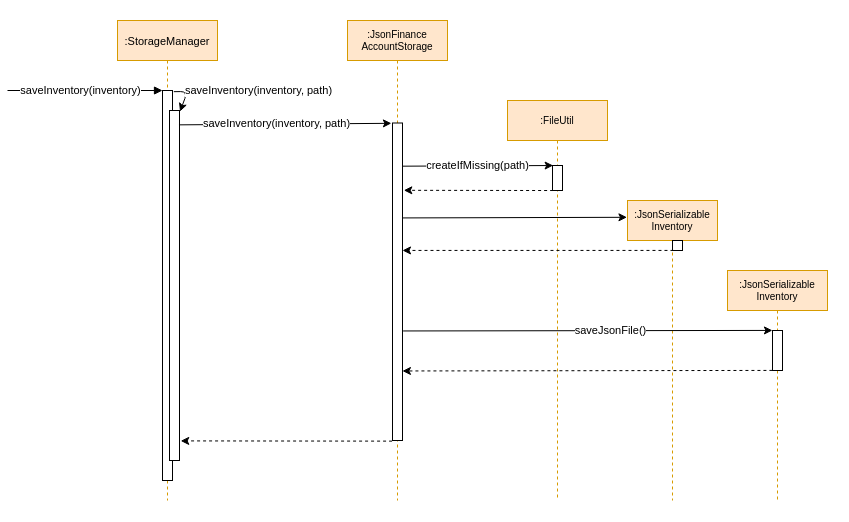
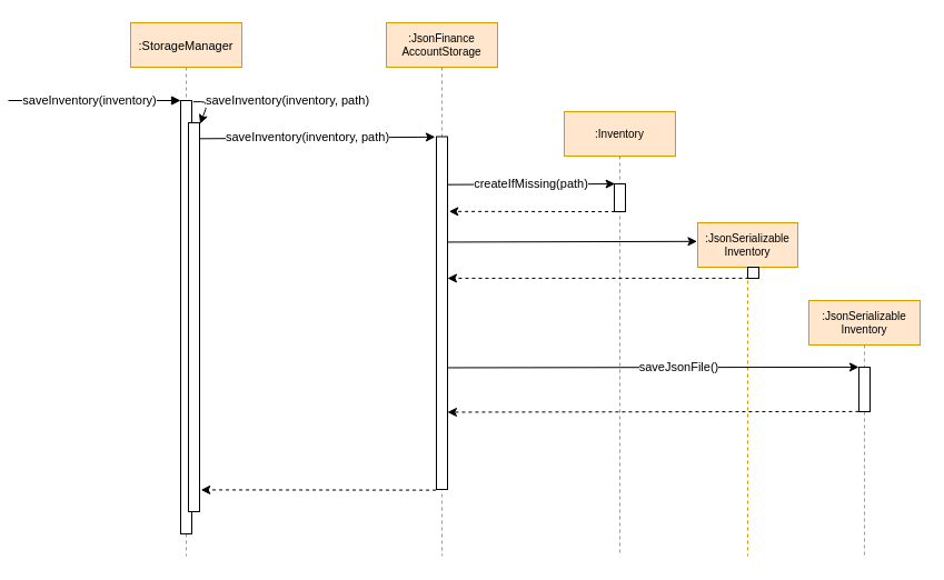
  <mxCell id="0" />
  <mxCell id="1" parent="0" />
  <mxCell id="2" value=":StorageManager" style="shape=umlLifeline;perimeter=lifelinePerimeter;container=1;collapsible=0;recursiveResize=0;rounded=0;shadow=0;strokeWidth=1;fontSize=11;fillColor=#ffe6cc;strokeColor=#d79b00;" parent="1" vertex="1"><mxGeometry x="20" y="20" width="100" height="480" as="geometry" /></mxCell>
  <mxCell id="3" value="" style="points=[];perimeter=orthogonalPerimeter;rounded=0;shadow=0;strokeWidth=1;" parent="2" vertex="1"><mxGeometry x="45" y="70" width="10" height="390" as="geometry" /></mxCell>
  <mxCell id="4" value="" style="verticalAlign=bottom;startArrow=none;endArrow=block;startSize=8;shadow=0;strokeWidth=1;startFill=0;" parent="2" target="3" edge="1"><mxGeometry relative="1" as="geometry"><mxPoint x="-110" y="70" as="sourcePoint" /></mxGeometry></mxCell>
  <mxCell id="5" value="saveInventory(inventory)" style="edgeLabel;html=1;align=center;verticalAlign=middle;resizable=0;points=[];" parent="4" vertex="1" connectable="0"><mxGeometry x="-0.075" y="1" relative="1" as="geometry"><mxPoint as="offset" /></mxGeometry></mxCell>
  <mxCell id="6" value="" style="points=[];perimeter=orthogonalPerimeter;rounded=0;shadow=0;strokeWidth=1;" parent="2" vertex="1"><mxGeometry x="52" y="90" width="10" height="350" as="geometry" /></mxCell>
  <mxCell id="7" value="" style="endArrow=classic;html=1;exitX=1.131;exitY=0.003;exitDx=0;exitDy=0;exitPerimeter=0;entryX=1.052;entryY=0.003;entryDx=0;entryDy=0;entryPerimeter=0;" parent="2" source="3" target="6" edge="1"><mxGeometry width="50" height="50" relative="1" as="geometry"><mxPoint x="280" y="240" as="sourcePoint" /><mxPoint x="330" y="190" as="targetPoint" /><Array as="points"><mxPoint x="70" y="71" /></Array></mxGeometry></mxCell>
  <mxCell id="8" value="saveInventory(inventory, path)" style="edgeLabel;html=1;align=center;verticalAlign=middle;resizable=0;points=[];fontSize=11;" parent="7" vertex="1" connectable="0"><mxGeometry x="-0.667" y="-2" relative="1" as="geometry"><mxPoint x="78.15" y="-3.1" as="offset" /></mxGeometry></mxCell>
  <mxCell id="9" value=":JsonFinance&#10;AccountStorage" style="shape=umlLifeline;perimeter=lifelinePerimeter;container=1;collapsible=0;recursiveResize=0;rounded=0;shadow=0;strokeWidth=1;horizontal=1;fontSize=10;fillColor=#ffe6cc;strokeColor=#d79b00;" parent="1" vertex="1"><mxGeometry x="250" y="20" width="100" height="480" as="geometry" /></mxCell>
  <mxCell id="10" value="" style="points=[];perimeter=orthogonalPerimeter;rounded=0;shadow=0;strokeWidth=1;" parent="9" vertex="1"><mxGeometry x="45" y="102.5" width="10" height="317.5" as="geometry" /></mxCell>
  <mxCell id="11" value="" style="endArrow=classic;html=1;entryX=-0.11;entryY=0.001;entryDx=0;entryDy=0;entryPerimeter=0;exitX=0.948;exitY=0.041;exitDx=0;exitDy=0;exitPerimeter=0;" parent="1" source="6" target="10" edge="1"><mxGeometry width="50" height="50" relative="1" as="geometry"><mxPoint x="52" y="105" as="sourcePoint" /><mxPoint x="320" y="210" as="targetPoint" /></mxGeometry></mxCell>
  <mxCell id="12" value="saveInventory(inventory, path)" style="edgeLabel;html=1;align=center;verticalAlign=middle;resizable=0;points=[];" parent="11" vertex="1" connectable="0"><mxGeometry x="-0.27" y="1" relative="1" as="geometry"><mxPoint x="18.69" y="-0.29" as="offset" /></mxGeometry></mxCell>
- <mxCell id="13" value=":FileUtil" style="shape=umlLifeline;perimeter=lifelinePerimeter;container=1;collapsible=0;recursiveResize=0;rounded=0;shadow=0;strokeWidth=1;fontSize=10;fillColor=#ffe6cc;strokeColor=#d79b00;" parent="1" vertex="1"><mxGeometry x="410" y="100" width="100" height="400" as="geometry" /></mxCell>
+ <mxCell id="13" value=":Inventory" style="shape=umlLifeline;perimeter=lifelinePerimeter;container=1;collapsible=0;recursiveResize=0;rounded=0;shadow=0;strokeWidth=1;fontSize=10;fillColor=#ffe6cc;strokeColor=#d79b00;" parent="1" vertex="1"><mxGeometry x="410" y="100" width="100" height="400" as="geometry" /></mxCell>
  <mxCell id="14" value="" style="points=[];perimeter=orthogonalPerimeter;rounded=0;shadow=0;strokeWidth=1;" parent="13" vertex="1"><mxGeometry x="45" y="65" width="10" height="25" as="geometry" /></mxCell>
  <mxCell id="15" value="createIfMissing(path)" style="endArrow=classic;html=1;entryX=0.062;entryY=0.001;entryDx=0;entryDy=0;entryPerimeter=0;exitX=0.993;exitY=0.136;exitDx=0;exitDy=0;exitPerimeter=0;" parent="1" source="10" target="14" edge="1"><mxGeometry width="50" height="50" relative="1" as="geometry"><mxPoint x="350" y="260" as="sourcePoint" /><mxPoint x="400" y="210" as="targetPoint" /></mxGeometry></mxCell>
  <mxCell id="16" value="" style="endArrow=classic;html=1;dashed=1;fontSize=11;entryX=1.121;entryY=0.944;entryDx=0;entryDy=0;entryPerimeter=0;exitX=-0.041;exitY=1.002;exitDx=0;exitDy=0;exitPerimeter=0;" parent="1" source="10" target="6" edge="1"><mxGeometry width="50" height="50" relative="1" as="geometry"><mxPoint x="270" y="300" as="sourcePoint" /><mxPoint x="320" y="250" as="targetPoint" /></mxGeometry></mxCell>
  <mxCell id="17" value="" style="endArrow=classic;html=1;dashed=1;fontSize=11;exitX=0.062;exitY=1.001;exitDx=0;exitDy=0;exitPerimeter=0;entryX=1.131;entryY=0.212;entryDx=0;entryDy=0;entryPerimeter=0;" parent="1" source="14" target="10" edge="1"><mxGeometry width="50" height="50" relative="1" as="geometry"><mxPoint x="350" y="260" as="sourcePoint" /><mxPoint x="400" y="210" as="targetPoint" /></mxGeometry></mxCell>
  <mxCell id="18" value=":JsonSerializable&#10;Inventory" style="shape=umlLifeline;perimeter=lifelinePerimeter;container=1;collapsible=0;recursiveResize=0;rounded=0;shadow=0;strokeWidth=1;fontSize=10;fillColor=#ffe6cc;strokeColor=#d79b00;" parent="1" vertex="1"><mxGeometry x="530" y="200" width="90" height="300" as="geometry" /></mxCell>
  <mxCell id="19" value="" style="points=[];perimeter=orthogonalPerimeter;rounded=0;shadow=0;strokeWidth=1;" parent="18" vertex="1"><mxGeometry x="45" y="40" width="10" height="10" as="geometry" /></mxCell>
  <mxCell id="20" value="" style="endArrow=classic;html=1;exitX=0.993;exitY=0.299;exitDx=0;exitDy=0;exitPerimeter=0;entryX=-0.006;entryY=0.056;entryDx=0;entryDy=0;entryPerimeter=0;" parent="1" source="10" target="18" edge="1"><mxGeometry width="50" height="50" relative="1" as="geometry"><mxPoint x="270" y="320" as="sourcePoint" /><mxPoint x="530" y="217" as="targetPoint" /></mxGeometry></mxCell>
  <mxCell id="21" value="" style="endArrow=classic;html=1;exitX=0.097;exitY=0.993;exitDx=0;exitDy=0;exitPerimeter=0;dashed=1;" parent="1" source="19" target="10" edge="1"><mxGeometry width="50" height="50" relative="1" as="geometry"><mxPoint x="270" y="320" as="sourcePoint" /><mxPoint x="370" y="260" as="targetPoint" /></mxGeometry></mxCell>
  <mxCell id="22" value=":JsonSerializable&#10;Inventory" style="shape=umlLifeline;perimeter=lifelinePerimeter;container=1;collapsible=0;recursiveResize=0;rounded=0;shadow=0;strokeWidth=1;fontSize=10;fillColor=#ffe6cc;strokeColor=#d79b00;" parent="1" vertex="1"><mxGeometry x="630" y="270" width="100" height="230" as="geometry" /></mxCell>
  <mxCell id="23" value="" style="points=[];perimeter=orthogonalPerimeter;rounded=0;shadow=0;strokeWidth=1;" parent="22" vertex="1"><mxGeometry x="45" y="60" width="10" height="40" as="geometry" /></mxCell>
  <mxCell id="24" value="saveJsonFile()" style="endArrow=classic;html=1;exitX=1.062;exitY=0.655;exitDx=0;exitDy=0;exitPerimeter=0;entryX=-0.007;entryY=-0.002;entryDx=0;entryDy=0;entryPerimeter=0;" parent="1" source="10" target="23" edge="1"><mxGeometry x="0.122" width="50" height="50" relative="1" as="geometry"><mxPoint x="314.93" y="330.632" as="sourcePoint" /><mxPoint x="524.4" y="330" as="targetPoint" /><mxPoint as="offset" /></mxGeometry></mxCell>
  <mxCell id="25" value="" style="endArrow=classic;html=1;dashed=1;exitX=-0.007;exitY=0.998;exitDx=0;exitDy=0;exitPerimeter=0;entryX=0.993;entryY=0.781;entryDx=0;entryDy=0;entryPerimeter=0;" parent="1" source="23" target="10" edge="1"><mxGeometry width="50" height="50" relative="1" as="geometry"><mxPoint x="270" y="340" as="sourcePoint" /><mxPoint x="320" y="290" as="targetPoint" /></mxGeometry></mxCell>
